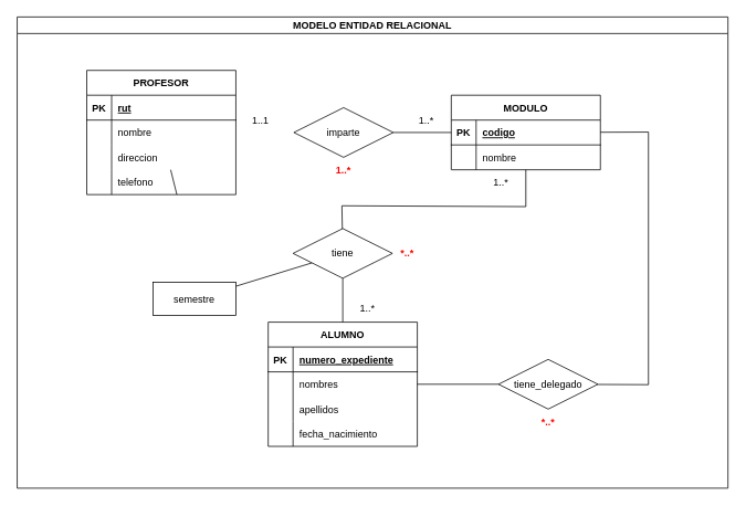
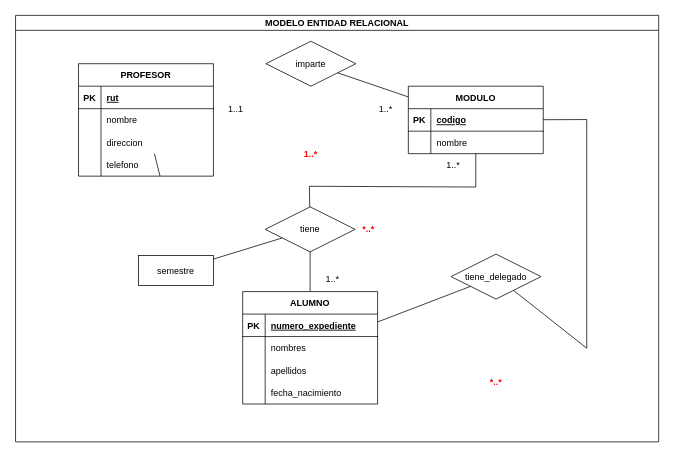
  <mxCell id="0" />
  <mxCell id="1" parent="0" />
  <mxCell id="2" value="MODELO ENTIDAD RELACIONAL" style="swimlane;startSize=20;" vertex="1" parent="1"><mxGeometry x="20" y="20" width="858" height="569" as="geometry" /></mxCell>
  <mxCell id="3" value="PROFESOR" style="shape=table;startSize=30;container=1;collapsible=1;childLayout=tableLayout;fixedRows=1;rowLines=0;fontStyle=1;align=center;resizeLast=1;" vertex="1" parent="2"><mxGeometry x="84" y="64.5" width="180" height="150" as="geometry" /></mxCell>
  <mxCell id="4" value="" style="shape=tableRow;horizontal=0;startSize=0;swimlaneHead=0;swimlaneBody=0;fillColor=none;collapsible=0;dropTarget=0;points=[[0,0.5],[1,0.5]];portConstraint=eastwest;top=0;left=0;right=0;bottom=1;" vertex="1" parent="3"><mxGeometry y="30" width="180" height="30" as="geometry" /></mxCell>
  <mxCell id="5" value="PK" style="shape=partialRectangle;connectable=0;fillColor=none;top=0;left=0;bottom=0;right=0;fontStyle=1;overflow=hidden;" vertex="1" parent="4"><mxGeometry width="30" height="30" as="geometry"><mxRectangle width="30" height="30" as="alternateBounds" /></mxGeometry></mxCell>
  <mxCell id="6" value="rut" style="shape=partialRectangle;connectable=0;fillColor=none;top=0;left=0;bottom=0;right=0;align=left;spacingLeft=6;fontStyle=5;overflow=hidden;" vertex="1" parent="4"><mxGeometry x="30" width="150" height="30" as="geometry"><mxRectangle width="150" height="30" as="alternateBounds" /></mxGeometry></mxCell>
  <mxCell id="7" value="" style="shape=tableRow;horizontal=0;startSize=0;swimlaneHead=0;swimlaneBody=0;fillColor=none;collapsible=0;dropTarget=0;points=[[0,0.5],[1,0.5]];portConstraint=eastwest;top=0;left=0;right=0;bottom=0;" vertex="1" parent="3"><mxGeometry y="60" width="180" height="30" as="geometry" /></mxCell>
  <mxCell id="8" value="" style="shape=partialRectangle;connectable=0;fillColor=none;top=0;left=0;bottom=0;right=0;editable=1;overflow=hidden;" vertex="1" parent="7"><mxGeometry width="30" height="30" as="geometry"><mxRectangle width="30" height="30" as="alternateBounds" /></mxGeometry></mxCell>
  <mxCell id="9" value="nombre" style="shape=partialRectangle;connectable=0;fillColor=none;top=0;left=0;bottom=0;right=0;align=left;spacingLeft=6;overflow=hidden;" vertex="1" parent="7"><mxGeometry x="30" width="150" height="30" as="geometry"><mxRectangle width="150" height="30" as="alternateBounds" /></mxGeometry></mxCell>
  <mxCell id="10" value="" style="shape=tableRow;horizontal=0;startSize=0;swimlaneHead=0;swimlaneBody=0;fillColor=none;collapsible=0;dropTarget=0;points=[[0,0.5],[1,0.5]];portConstraint=eastwest;top=0;left=0;right=0;bottom=0;" vertex="1" parent="3"><mxGeometry y="90" width="180" height="30" as="geometry" /></mxCell>
  <mxCell id="11" value="" style="shape=partialRectangle;connectable=0;fillColor=none;top=0;left=0;bottom=0;right=0;editable=1;overflow=hidden;" vertex="1" parent="10"><mxGeometry width="30" height="30" as="geometry"><mxRectangle width="30" height="30" as="alternateBounds" /></mxGeometry></mxCell>
  <mxCell id="12" value="direccion" style="shape=partialRectangle;connectable=0;fillColor=none;top=0;left=0;bottom=0;right=0;align=left;spacingLeft=6;overflow=hidden;" vertex="1" parent="10"><mxGeometry x="30" width="150" height="30" as="geometry"><mxRectangle width="150" height="30" as="alternateBounds" /></mxGeometry></mxCell>
  <mxCell id="13" value="" style="shape=tableRow;horizontal=0;startSize=0;swimlaneHead=0;swimlaneBody=0;fillColor=none;collapsible=0;dropTarget=0;points=[[0,0.5],[1,0.5]];portConstraint=eastwest;top=0;left=0;right=0;bottom=0;" vertex="1" parent="3"><mxGeometry y="120" width="180" height="30" as="geometry" /></mxCell>
  <mxCell id="14" value="" style="shape=partialRectangle;connectable=0;fillColor=none;top=0;left=0;bottom=0;right=0;editable=1;overflow=hidden;" vertex="1" parent="13"><mxGeometry width="30" height="30" as="geometry"><mxRectangle width="30" height="30" as="alternateBounds" /></mxGeometry></mxCell>
  <mxCell id="15" value="telefono" style="shape=partialRectangle;connectable=0;fillColor=none;top=0;left=0;bottom=0;right=0;align=left;spacingLeft=6;overflow=hidden;" vertex="1" parent="13"><mxGeometry x="30" width="150" height="30" as="geometry"><mxRectangle width="150" height="30" as="alternateBounds" /></mxGeometry></mxCell>
  <mxCell id="16" value="MODULO" style="shape=table;startSize=30;container=1;collapsible=1;childLayout=tableLayout;fixedRows=1;rowLines=0;fontStyle=1;align=center;resizeLast=1;" vertex="1" parent="2"><mxGeometry x="524" y="94.5" width="180" height="90" as="geometry" /></mxCell>
  <mxCell id="17" value="" style="shape=tableRow;horizontal=0;startSize=0;swimlaneHead=0;swimlaneBody=0;fillColor=none;collapsible=0;dropTarget=0;points=[[0,0.5],[1,0.5]];portConstraint=eastwest;top=0;left=0;right=0;bottom=1;" vertex="1" parent="16"><mxGeometry y="30" width="180" height="30" as="geometry" /></mxCell>
  <mxCell id="18" value="PK" style="shape=partialRectangle;connectable=0;fillColor=none;top=0;left=0;bottom=0;right=0;fontStyle=1;overflow=hidden;" vertex="1" parent="17"><mxGeometry width="30" height="30" as="geometry"><mxRectangle width="30" height="30" as="alternateBounds" /></mxGeometry></mxCell>
  <mxCell id="19" value="codigo" style="shape=partialRectangle;connectable=0;fillColor=none;top=0;left=0;bottom=0;right=0;align=left;spacingLeft=6;fontStyle=5;overflow=hidden;" vertex="1" parent="17"><mxGeometry x="30" width="150" height="30" as="geometry"><mxRectangle width="150" height="30" as="alternateBounds" /></mxGeometry></mxCell>
  <mxCell id="20" value="" style="shape=tableRow;horizontal=0;startSize=0;swimlaneHead=0;swimlaneBody=0;fillColor=none;collapsible=0;dropTarget=0;points=[[0,0.5],[1,0.5]];portConstraint=eastwest;top=0;left=0;right=0;bottom=0;" vertex="1" parent="16"><mxGeometry y="60" width="180" height="30" as="geometry" /></mxCell>
  <mxCell id="21" value="" style="shape=partialRectangle;connectable=0;fillColor=none;top=0;left=0;bottom=0;right=0;editable=1;overflow=hidden;" vertex="1" parent="20"><mxGeometry width="30" height="30" as="geometry"><mxRectangle width="30" height="30" as="alternateBounds" /></mxGeometry></mxCell>
  <mxCell id="22" value="nombre" style="shape=partialRectangle;connectable=0;fillColor=none;top=0;left=0;bottom=0;right=0;align=left;spacingLeft=6;overflow=hidden;" vertex="1" parent="20"><mxGeometry x="30" width="150" height="30" as="geometry"><mxRectangle width="150" height="30" as="alternateBounds" /></mxGeometry></mxCell>
- <mxCell id="23" value="imparte" style="shape=rhombus;perimeter=rhombusPerimeter;whiteSpace=wrap;html=1;align=center;" vertex="1" parent="2"><mxGeometry x="334" y="109.5" width="120" height="60" as="geometry" /></mxCell>
+ <mxCell id="23" value="imparte" style="shape=rhombus;perimeter=rhombusPerimeter;whiteSpace=wrap;html=1;align=center;" vertex="1" parent="2"><mxGeometry x="334" y="34.5" width="120" height="60" as="geometry" /></mxCell>
  <mxCell id="24" value="" style="endArrow=none;html=1;rounded=0;" edge="1" parent="2" source="3" target="15"><mxGeometry relative="1" as="geometry"><mxPoint x="309" y="245" as="sourcePoint" /><mxPoint x="469" y="245" as="targetPoint" /></mxGeometry></mxCell>
  <mxCell id="25" value="" style="endArrow=none;html=1;rounded=0;" edge="1" parent="2" source="23" target="16"><mxGeometry relative="1" as="geometry"><mxPoint x="309" y="245" as="sourcePoint" /><mxPoint x="469" y="245" as="targetPoint" /></mxGeometry></mxCell>
  <mxCell id="26" value="" style="endArrow=none;html=1;rounded=0;startSize=6;spacing=0;fontSize=11;labelPosition=center;verticalLabelPosition=middle;align=center;verticalAlign=middle;" edge="1" parent="2" source="16" target="31"><mxGeometry relative="1" as="geometry"><mxPoint x="418" y="322" as="sourcePoint" /><mxPoint x="578" y="322" as="targetPoint" /><Array as="points"><mxPoint x="762" y="139" /><mxPoint x="762" y="444" /></Array></mxGeometry></mxCell>
  <mxCell id="27" value="1..*" style="text;html=1;strokeColor=none;fillColor=none;align=center;verticalAlign=middle;whiteSpace=wrap;rounded=0;fontSize=12;" vertex="1" parent="2"><mxGeometry x="464" y="109.5" width="60" height="30" as="geometry" /></mxCell>
  <mxCell id="28" value="1..*" style="text;html=1;strokeColor=none;fillColor=none;align=center;verticalAlign=middle;whiteSpace=wrap;rounded=0;fontSize=12;fontColor=#FF0000;fontStyle=1" vertex="1" parent="2"><mxGeometry x="364" y="169.5" width="60" height="30" as="geometry" /></mxCell>
  <mxCell id="29" value="1..1" style="text;html=1;strokeColor=none;fillColor=none;align=center;verticalAlign=middle;whiteSpace=wrap;rounded=0;fontSize=12;" vertex="1" parent="2"><mxGeometry x="264" y="109.5" width="60" height="30" as="geometry" /></mxCell>
  <mxCell id="30" value="1..*" style="text;html=1;strokeColor=none;fillColor=none;align=center;verticalAlign=middle;whiteSpace=wrap;rounded=0;fontSize=12;" vertex="1" parent="2"><mxGeometry x="554" y="184.5" width="60" height="30" as="geometry" /></mxCell>
- <mxCell id="31" value="tiene_delegado" style="shape=rhombus;perimeter=rhombusPerimeter;whiteSpace=wrap;html=1;align=center;" vertex="1" parent="2"><mxGeometry x="581" y="413.5" width="120" height="60" as="geometry" /></mxCell>
+ <mxCell id="31" value="tiene_delegado" style="shape=rhombus;perimeter=rhombusPerimeter;whiteSpace=wrap;html=1;align=center;" vertex="1" parent="2"><mxGeometry x="581" y="318.5" width="120" height="60" as="geometry" /></mxCell>
  <mxCell id="32" value="semestre" style="whiteSpace=wrap;html=1;align=center;rounded=0;" vertex="1" parent="2"><mxGeometry x="164" y="320.5" width="100" height="40" as="geometry" /></mxCell>
  <mxCell id="33" value="1..*" style="text;html=1;strokeColor=none;fillColor=none;align=center;verticalAlign=middle;whiteSpace=wrap;rounded=0;fontSize=12;" vertex="1" parent="2"><mxGeometry x="393" y="336.5" width="60" height="30" as="geometry" /></mxCell>
  <mxCell id="34" value="ALUMNO" style="shape=table;startSize=30;container=1;collapsible=1;childLayout=tableLayout;fixedRows=1;rowLines=0;fontStyle=1;align=center;resizeLast=1;" vertex="1" parent="2"><mxGeometry x="303" y="368.5" width="180" height="150" as="geometry" /></mxCell>
  <mxCell id="35" value="" style="shape=tableRow;horizontal=0;startSize=0;swimlaneHead=0;swimlaneBody=0;fillColor=none;collapsible=0;dropTarget=0;points=[[0,0.5],[1,0.5]];portConstraint=eastwest;top=0;left=0;right=0;bottom=1;" vertex="1" parent="34"><mxGeometry y="30" width="180" height="30" as="geometry" /></mxCell>
  <mxCell id="36" value="PK" style="shape=partialRectangle;connectable=0;fillColor=none;top=0;left=0;bottom=0;right=0;fontStyle=1;overflow=hidden;" vertex="1" parent="35"><mxGeometry width="30" height="30" as="geometry"><mxRectangle width="30" height="30" as="alternateBounds" /></mxGeometry></mxCell>
  <mxCell id="37" value="numero_expediente" style="shape=partialRectangle;connectable=0;fillColor=none;top=0;left=0;bottom=0;right=0;align=left;spacingLeft=6;fontStyle=5;overflow=hidden;" vertex="1" parent="35"><mxGeometry x="30" width="150" height="30" as="geometry"><mxRectangle width="150" height="30" as="alternateBounds" /></mxGeometry></mxCell>
  <mxCell id="38" value="" style="shape=tableRow;horizontal=0;startSize=0;swimlaneHead=0;swimlaneBody=0;fillColor=none;collapsible=0;dropTarget=0;points=[[0,0.5],[1,0.5]];portConstraint=eastwest;top=0;left=0;right=0;bottom=0;" vertex="1" parent="34"><mxGeometry y="60" width="180" height="30" as="geometry" /></mxCell>
  <mxCell id="39" value="" style="shape=partialRectangle;connectable=0;fillColor=none;top=0;left=0;bottom=0;right=0;editable=1;overflow=hidden;" vertex="1" parent="38"><mxGeometry width="30" height="30" as="geometry"><mxRectangle width="30" height="30" as="alternateBounds" /></mxGeometry></mxCell>
  <mxCell id="40" value="nombres" style="shape=partialRectangle;connectable=0;fillColor=none;top=0;left=0;bottom=0;right=0;align=left;spacingLeft=6;overflow=hidden;" vertex="1" parent="38"><mxGeometry x="30" width="150" height="30" as="geometry"><mxRectangle width="150" height="30" as="alternateBounds" /></mxGeometry></mxCell>
  <mxCell id="41" value="" style="shape=tableRow;horizontal=0;startSize=0;swimlaneHead=0;swimlaneBody=0;fillColor=none;collapsible=0;dropTarget=0;points=[[0,0.5],[1,0.5]];portConstraint=eastwest;top=0;left=0;right=0;bottom=0;" vertex="1" parent="34"><mxGeometry y="90" width="180" height="30" as="geometry" /></mxCell>
  <mxCell id="42" value="" style="shape=partialRectangle;connectable=0;fillColor=none;top=0;left=0;bottom=0;right=0;editable=1;overflow=hidden;" vertex="1" parent="41"><mxGeometry width="30" height="30" as="geometry"><mxRectangle width="30" height="30" as="alternateBounds" /></mxGeometry></mxCell>
  <mxCell id="43" value="apellidos" style="shape=partialRectangle;connectable=0;fillColor=none;top=0;left=0;bottom=0;right=0;align=left;spacingLeft=6;overflow=hidden;" vertex="1" parent="41"><mxGeometry x="30" width="150" height="30" as="geometry"><mxRectangle width="150" height="30" as="alternateBounds" /></mxGeometry></mxCell>
  <mxCell id="44" value="" style="shape=tableRow;horizontal=0;startSize=0;swimlaneHead=0;swimlaneBody=0;fillColor=none;collapsible=0;dropTarget=0;points=[[0,0.5],[1,0.5]];portConstraint=eastwest;top=0;left=0;right=0;bottom=0;" vertex="1" parent="34"><mxGeometry y="120" width="180" height="30" as="geometry" /></mxCell>
  <mxCell id="45" value="" style="shape=partialRectangle;connectable=0;fillColor=none;top=0;left=0;bottom=0;right=0;editable=1;overflow=hidden;" vertex="1" parent="44"><mxGeometry width="30" height="30" as="geometry"><mxRectangle width="30" height="30" as="alternateBounds" /></mxGeometry></mxCell>
  <mxCell id="46" value="fecha_nacimiento" style="shape=partialRectangle;connectable=0;fillColor=none;top=0;left=0;bottom=0;right=0;align=left;spacingLeft=6;overflow=hidden;" vertex="1" parent="44"><mxGeometry x="30" width="150" height="30" as="geometry"><mxRectangle width="150" height="30" as="alternateBounds" /></mxGeometry></mxCell>
  <mxCell id="47" value="" style="endArrow=none;html=1;rounded=0;" edge="1" parent="2" source="34" target="31"><mxGeometry relative="1" as="geometry"><mxPoint x="422" y="362.5" as="sourcePoint" /><mxPoint x="582" y="362.5" as="targetPoint" /></mxGeometry></mxCell>
  <mxCell id="48" value="" style="endArrow=none;html=1;rounded=0;" edge="1" parent="2" source="50" target="34"><mxGeometry relative="1" as="geometry"><mxPoint x="313" y="285.5" as="sourcePoint" /><mxPoint x="473" y="285.5" as="targetPoint" /></mxGeometry></mxCell>
  <mxCell id="49" value="" style="endArrow=none;html=1;rounded=0;startSize=6;" edge="1" parent="2" source="32" target="50"><mxGeometry relative="1" as="geometry"><mxPoint x="401" y="257.5" as="sourcePoint" /><mxPoint x="561" y="257.5" as="targetPoint" /></mxGeometry></mxCell>
  <mxCell id="50" value="tiene" style="shape=rhombus;perimeter=rhombusPerimeter;whiteSpace=wrap;html=1;align=center;" vertex="1" parent="2"><mxGeometry x="333" y="255.5" width="120" height="60" as="geometry" /></mxCell>
  <mxCell id="51" value="" style="endArrow=none;html=1;rounded=0;" edge="1" parent="2" source="16" target="50"><mxGeometry relative="1" as="geometry"><mxPoint x="618" y="225" as="sourcePoint" /><mxPoint x="473" y="285.5" as="targetPoint" /><Array as="points"><mxPoint x="614" y="229" /><mxPoint x="392" y="228" /></Array></mxGeometry></mxCell>
  <mxCell id="52" value="*..*" style="text;html=1;strokeColor=none;fillColor=none;align=center;verticalAlign=middle;whiteSpace=wrap;rounded=0;fontSize=12;fontColor=#FF0000;fontStyle=1" vertex="1" parent="2"><mxGeometry x="441" y="270.5" width="60" height="30" as="geometry" /></mxCell>
  <mxCell id="53" value="*..*" style="text;html=1;strokeColor=none;fillColor=none;align=center;verticalAlign=middle;whiteSpace=wrap;rounded=0;fontSize=12;fontColor=#FF0000;fontStyle=1" vertex="1" parent="2"><mxGeometry x="611" y="473.5" width="60" height="30" as="geometry" /></mxCell>
